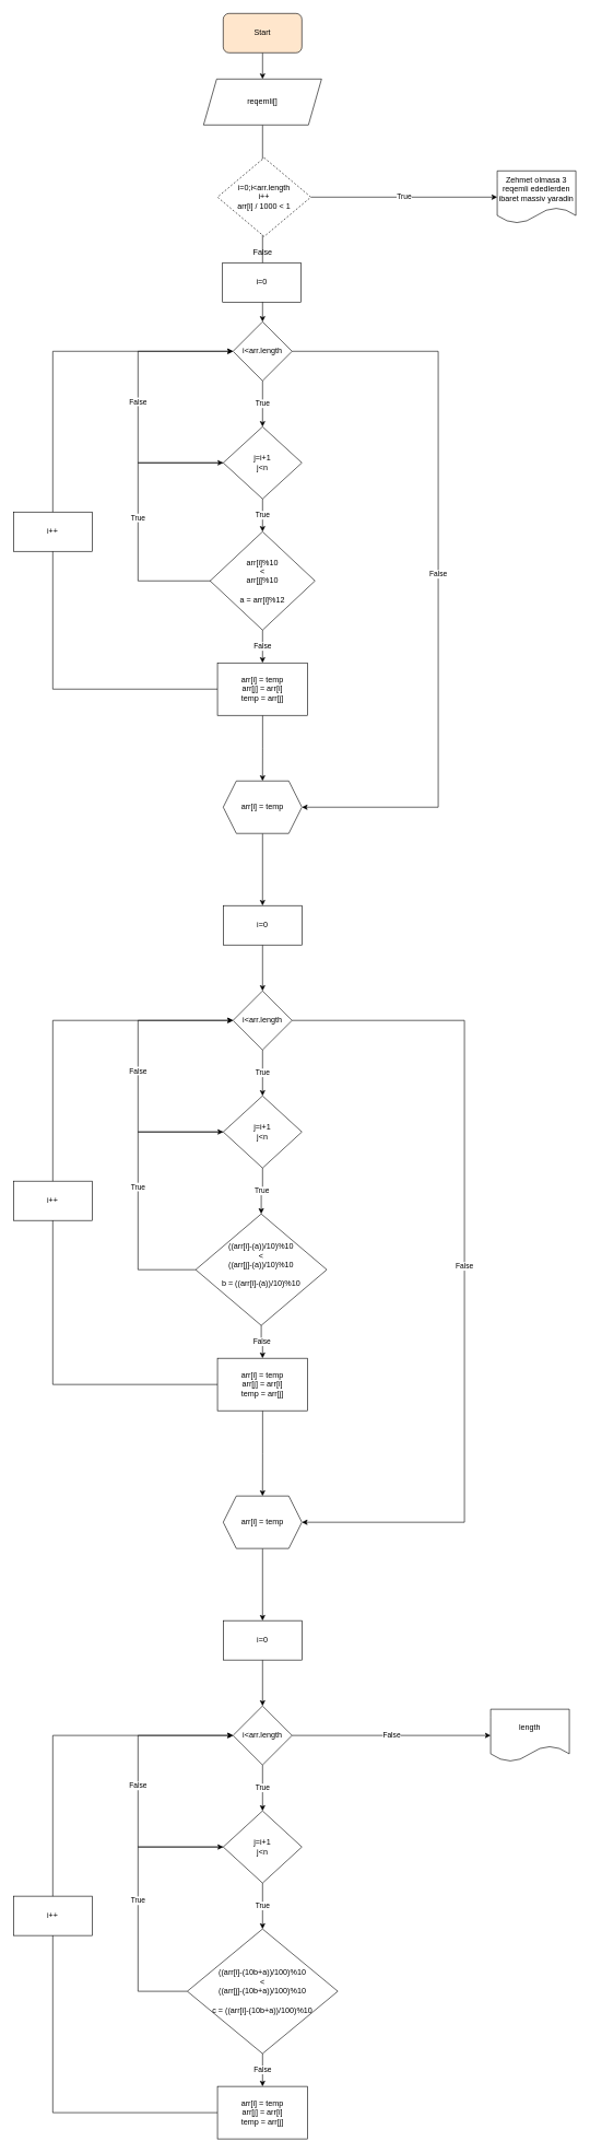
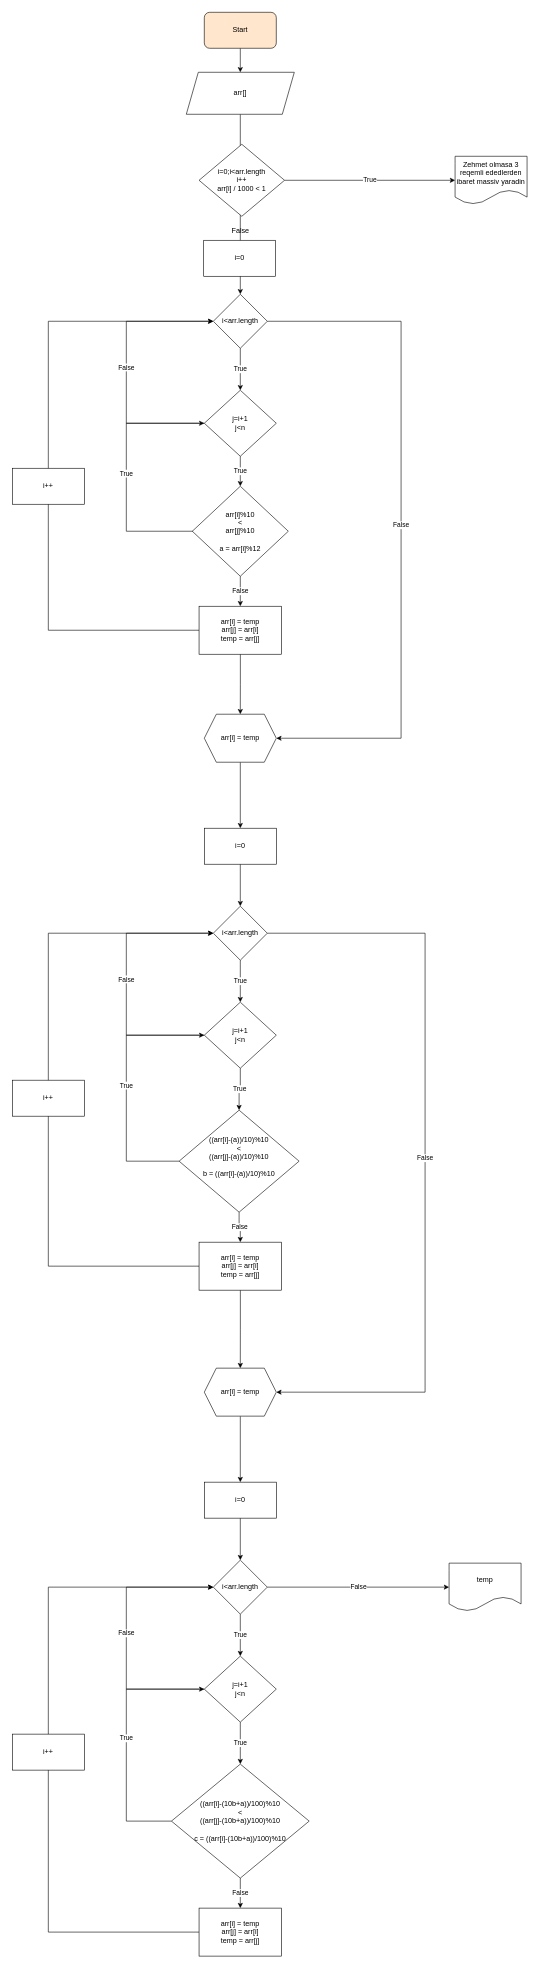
  <mxCell id="0" />
  <mxCell id="1" parent="0" />
  <mxCell id="2" value="" style="edgeStyle=orthogonalEdgeStyle;rounded=0;orthogonalLoop=1;jettySize=auto;html=1;" edge="1" parent="1" source="3" target="5"><mxGeometry relative="1" as="geometry" /></mxCell>
  <mxCell id="3" value="Start" style="rounded=1;whiteSpace=wrap;html=1;fillColor=#ffe6cc;" vertex="1" parent="1"><mxGeometry x="340" y="20" width="120" height="60" as="geometry" /></mxCell>
  <mxCell id="4" value="" style="edgeStyle=orthogonalEdgeStyle;rounded=0;orthogonalLoop=1;jettySize=auto;html=1;" edge="1" parent="1" source="5" target="8"><mxGeometry relative="1" as="geometry" /></mxCell>
- <mxCell id="5" value="reqemli[]" style="shape=parallelogram;perimeter=parallelogramPerimeter;whiteSpace=wrap;html=1;fixedSize=1;" vertex="1" parent="1"><mxGeometry x="310" y="120" width="180" height="70" as="geometry" /></mxCell>
+ <mxCell id="5" value="arr[]" style="shape=parallelogram;perimeter=parallelogramPerimeter;whiteSpace=wrap;html=1;fixedSize=1;" vertex="1" parent="1"><mxGeometry x="310" y="120" width="180" height="70" as="geometry" /></mxCell>
  <mxCell id="6" value="True" style="edgeStyle=orthogonalEdgeStyle;rounded=0;orthogonalLoop=1;jettySize=auto;html=1;" edge="1" parent="1" source="8" target="12"><mxGeometry relative="1" as="geometry" /></mxCell>
  <mxCell id="7" value="False" style="edgeStyle=orthogonalEdgeStyle;rounded=0;orthogonalLoop=1;jettySize=auto;html=1;entryX=1;entryY=0.5;entryDx=0;entryDy=0;" edge="1" parent="1" source="8" target="36"><mxGeometry relative="1" as="geometry"><Array as="points"><mxPoint x="668" y="535" /><mxPoint x="668" y="1230" /></Array></mxGeometry></mxCell>
  <mxCell id="8" value="i&amp;lt;arr.length" style="rhombus;whiteSpace=wrap;html=1;" vertex="1" parent="1"><mxGeometry x="355" y="490" width="90" height="90" as="geometry" /></mxCell>
  <mxCell id="9" value="i=0" style="rounded=0;whiteSpace=wrap;html=1;" vertex="1" parent="1"><mxGeometry x="339" y="400" width="120" height="60" as="geometry" /></mxCell>
  <mxCell id="10" value="False" style="edgeStyle=orthogonalEdgeStyle;rounded=0;orthogonalLoop=1;jettySize=auto;html=1;entryX=0;entryY=0.5;entryDx=0;entryDy=0;" edge="1" parent="1" source="12" target="8"><mxGeometry relative="1" as="geometry"><Array as="points"><mxPoint x="210" y="705" /><mxPoint x="210" y="535" /></Array></mxGeometry></mxCell>
  <mxCell id="11" value="True" style="edgeStyle=orthogonalEdgeStyle;rounded=0;orthogonalLoop=1;jettySize=auto;html=1;" edge="1" parent="1" source="12" target="15"><mxGeometry relative="1" as="geometry" /></mxCell>
  <mxCell id="12" value="j=i+1&lt;br&gt;j&amp;lt;n" style="rhombus;whiteSpace=wrap;html=1;" vertex="1" parent="1"><mxGeometry x="340" y="650" width="120" height="110" as="geometry" /></mxCell>
  <mxCell id="13" value="False" style="edgeStyle=orthogonalEdgeStyle;rounded=0;orthogonalLoop=1;jettySize=auto;html=1;entryX=0.5;entryY=0;entryDx=0;entryDy=0;" edge="1" parent="1" source="15" target="18"><mxGeometry relative="1" as="geometry"><mxPoint x="400" y="1000" as="targetPoint" /></mxGeometry></mxCell>
  <mxCell id="14" value="True" style="edgeStyle=orthogonalEdgeStyle;rounded=0;orthogonalLoop=1;jettySize=auto;html=1;entryX=0;entryY=0.5;entryDx=0;entryDy=0;exitX=0.05;exitY=0.5;exitDx=0;exitDy=0;exitPerimeter=0;" edge="1" parent="1" source="15" target="12"><mxGeometry relative="1" as="geometry"><Array as="points"><mxPoint x="210" y="885" /><mxPoint x="210" y="705" /></Array></mxGeometry></mxCell>
  <mxCell id="15" value="arr[i]%10&lt;br&gt;&amp;lt;&lt;br&gt;arr[j]%10&lt;br&gt;&lt;br&gt;a = arr[i]%12" style="rhombus;whiteSpace=wrap;html=1;" vertex="1" parent="1"><mxGeometry x="320" y="810" width="160" height="150" as="geometry" /></mxCell>
  <mxCell id="16" style="edgeStyle=orthogonalEdgeStyle;rounded=0;orthogonalLoop=1;jettySize=auto;html=1;entryX=0;entryY=0.5;entryDx=0;entryDy=0;" edge="1" parent="1" source="18" target="8"><mxGeometry relative="1" as="geometry"><Array as="points"><mxPoint x="80" y="1050" /><mxPoint x="80" y="535" /></Array></mxGeometry></mxCell>
  <mxCell id="17" value="" style="edgeStyle=orthogonalEdgeStyle;rounded=0;orthogonalLoop=1;jettySize=auto;html=1;" edge="1" parent="1" source="18"><mxGeometry relative="1" as="geometry"><mxPoint x="400" y="1190" as="targetPoint" /></mxGeometry></mxCell>
  <mxCell id="18" value="arr[i] = temp&lt;br&gt;arr[j] = arr[i]&lt;br&gt;temp = arr[j]" style="rounded=0;whiteSpace=wrap;html=1;" vertex="1" parent="1"><mxGeometry x="331.25" y="1010" width="137.5" height="80" as="geometry" /></mxCell>
  <mxCell id="19" value="i++" style="rounded=0;whiteSpace=wrap;html=1;" vertex="1" parent="1"><mxGeometry x="20" y="780" width="120" height="60" as="geometry" /></mxCell>
  <mxCell id="20" value="" style="edgeStyle=orthogonalEdgeStyle;rounded=0;orthogonalLoop=1;jettySize=auto;html=1;exitX=0.5;exitY=1;exitDx=0;exitDy=0;" edge="1" parent="1" source="36" target="25"><mxGeometry relative="1" as="geometry"><mxPoint x="400" y="1290" as="sourcePoint" /></mxGeometry></mxCell>
  <mxCell id="21" value="True" style="edgeStyle=orthogonalEdgeStyle;rounded=0;orthogonalLoop=1;jettySize=auto;html=1;" edge="1" parent="1" source="23" target="28"><mxGeometry relative="1" as="geometry" /></mxCell>
  <mxCell id="22" value="False" style="edgeStyle=orthogonalEdgeStyle;rounded=0;orthogonalLoop=1;jettySize=auto;html=1;entryX=1;entryY=0.5;entryDx=0;entryDy=0;" edge="1" parent="1" source="23" target="52"><mxGeometry relative="1" as="geometry"><Array as="points"><mxPoint x="708" y="1555" /><mxPoint x="708" y="2320" /></Array></mxGeometry></mxCell>
  <mxCell id="23" value="i&amp;lt;arr.length" style="rhombus;whiteSpace=wrap;html=1;" vertex="1" parent="1"><mxGeometry x="355" y="1510" width="90" height="90" as="geometry" /></mxCell>
  <mxCell id="24" value="" style="edgeStyle=orthogonalEdgeStyle;rounded=0;orthogonalLoop=1;jettySize=auto;html=1;" edge="1" parent="1" source="25" target="23"><mxGeometry relative="1" as="geometry" /></mxCell>
  <mxCell id="25" value="i=0" style="rounded=0;whiteSpace=wrap;html=1;" vertex="1" parent="1"><mxGeometry x="340" y="1380" width="120" height="60" as="geometry" /></mxCell>
  <mxCell id="26" value="False" style="edgeStyle=orthogonalEdgeStyle;rounded=0;orthogonalLoop=1;jettySize=auto;html=1;entryX=0;entryY=0.5;entryDx=0;entryDy=0;" edge="1" parent="1" source="28" target="23"><mxGeometry relative="1" as="geometry"><Array as="points"><mxPoint x="210" y="1725" /><mxPoint x="210" y="1555" /></Array></mxGeometry></mxCell>
  <mxCell id="27" value="True" style="edgeStyle=orthogonalEdgeStyle;rounded=0;orthogonalLoop=1;jettySize=auto;html=1;" edge="1" parent="1" source="28" target="31"><mxGeometry relative="1" as="geometry" /></mxCell>
  <mxCell id="28" value="j=i+1&lt;br&gt;j&amp;lt;n" style="rhombus;whiteSpace=wrap;html=1;" vertex="1" parent="1"><mxGeometry x="340" y="1670" width="120" height="110" as="geometry" /></mxCell>
  <mxCell id="29" value="False" style="edgeStyle=orthogonalEdgeStyle;rounded=0;orthogonalLoop=1;jettySize=auto;html=1;entryX=0.5;entryY=0;entryDx=0;entryDy=0;" edge="1" parent="1" source="31" target="34"><mxGeometry relative="1" as="geometry"><mxPoint x="400" y="2020" as="targetPoint" /></mxGeometry></mxCell>
  <mxCell id="30" value="True" style="edgeStyle=orthogonalEdgeStyle;rounded=0;orthogonalLoop=1;jettySize=auto;html=1;entryX=0;entryY=0.5;entryDx=0;entryDy=0;exitX=0;exitY=0.5;exitDx=0;exitDy=0;" edge="1" parent="1" source="31" target="28"><mxGeometry relative="1" as="geometry"><Array as="points"><mxPoint x="210" y="1935" /><mxPoint x="210" y="1725" /></Array></mxGeometry></mxCell>
  <mxCell id="31" value="((arr[i]-(a))/10)%10&lt;br&gt;&amp;lt;&lt;br&gt;((arr[j]-(a))/10)%10&lt;br&gt;&lt;br&gt;b = ((arr[i]-(a))/10)%10&lt;br&gt;&amp;nbsp;" style="rhombus;whiteSpace=wrap;html=1;" vertex="1" parent="1"><mxGeometry x="298" y="1850" width="200" height="170" as="geometry" /></mxCell>
  <mxCell id="32" style="edgeStyle=orthogonalEdgeStyle;rounded=0;orthogonalLoop=1;jettySize=auto;html=1;entryX=0;entryY=0.5;entryDx=0;entryDy=0;exitX=0;exitY=0.5;exitDx=0;exitDy=0;" edge="1" parent="1" source="34" target="23"><mxGeometry relative="1" as="geometry"><Array as="points"><mxPoint x="80" y="2110" /><mxPoint x="80" y="1555" /></Array></mxGeometry></mxCell>
  <mxCell id="33" style="edgeStyle=orthogonalEdgeStyle;rounded=0;orthogonalLoop=1;jettySize=auto;html=1;entryX=0.5;entryY=0;entryDx=0;entryDy=0;" edge="1" parent="1" source="34" target="52"><mxGeometry relative="1" as="geometry" /></mxCell>
  <mxCell id="34" value="arr[i] = temp&lt;br&gt;arr[j] = arr[i]&lt;br&gt;temp = arr[j]" style="rounded=0;whiteSpace=wrap;html=1;" vertex="1" parent="1"><mxGeometry x="331.25" y="2070" width="137.5" height="80" as="geometry" /></mxCell>
  <mxCell id="35" value="i++" style="rounded=0;whiteSpace=wrap;html=1;" vertex="1" parent="1"><mxGeometry x="20" y="1800" width="120" height="60" as="geometry" /></mxCell>
  <mxCell id="36" value="arr[i] = temp" style="shape=hexagon;perimeter=hexagonPerimeter2;whiteSpace=wrap;html=1;fixedSize=1;" vertex="1" parent="1"><mxGeometry x="340" y="1190" width="120" height="80" as="geometry" /></mxCell>
  <mxCell id="37" value="" style="edgeStyle=orthogonalEdgeStyle;rounded=0;orthogonalLoop=1;jettySize=auto;html=1;exitX=0.5;exitY=1;exitDx=0;exitDy=0;" edge="1" parent="1" source="52" target="42"><mxGeometry relative="1" as="geometry"><mxPoint x="400" y="2380" as="sourcePoint" /></mxGeometry></mxCell>
  <mxCell id="38" value="True" style="edgeStyle=orthogonalEdgeStyle;rounded=0;orthogonalLoop=1;jettySize=auto;html=1;" edge="1" parent="1" source="40" target="45"><mxGeometry relative="1" as="geometry" /></mxCell>
  <mxCell id="39" value="False" style="edgeStyle=orthogonalEdgeStyle;rounded=0;orthogonalLoop=1;jettySize=auto;html=1;entryX=0;entryY=0.5;entryDx=0;entryDy=0;" edge="1" parent="1" source="40" target="53"><mxGeometry relative="1" as="geometry" /></mxCell>
  <mxCell id="40" value="i&amp;lt;arr.length" style="rhombus;whiteSpace=wrap;html=1;" vertex="1" parent="1"><mxGeometry x="355" y="2600" width="90" height="90" as="geometry" /></mxCell>
  <mxCell id="41" value="" style="edgeStyle=orthogonalEdgeStyle;rounded=0;orthogonalLoop=1;jettySize=auto;html=1;" edge="1" parent="1" source="42" target="40"><mxGeometry relative="1" as="geometry" /></mxCell>
  <mxCell id="42" value="i=0" style="rounded=0;whiteSpace=wrap;html=1;" vertex="1" parent="1"><mxGeometry x="340" y="2470" width="120" height="60" as="geometry" /></mxCell>
  <mxCell id="43" value="False" style="edgeStyle=orthogonalEdgeStyle;rounded=0;orthogonalLoop=1;jettySize=auto;html=1;entryX=0;entryY=0.5;entryDx=0;entryDy=0;" edge="1" parent="1" source="45" target="40"><mxGeometry relative="1" as="geometry"><Array as="points"><mxPoint x="210" y="2815" /><mxPoint x="210" y="2645" /></Array></mxGeometry></mxCell>
  <mxCell id="44" value="True" style="edgeStyle=orthogonalEdgeStyle;rounded=0;orthogonalLoop=1;jettySize=auto;html=1;" edge="1" parent="1" source="45" target="48"><mxGeometry relative="1" as="geometry" /></mxCell>
  <mxCell id="45" value="j=i+1&lt;br&gt;j&amp;lt;n" style="rhombus;whiteSpace=wrap;html=1;" vertex="1" parent="1"><mxGeometry x="340" y="2760" width="120" height="110" as="geometry" /></mxCell>
  <mxCell id="46" value="False" style="edgeStyle=orthogonalEdgeStyle;rounded=0;orthogonalLoop=1;jettySize=auto;html=1;entryX=0.5;entryY=0;entryDx=0;entryDy=0;" edge="1" parent="1" source="48" target="50"><mxGeometry relative="1" as="geometry"><mxPoint x="400" y="3110" as="targetPoint" /></mxGeometry></mxCell>
  <mxCell id="47" value="True" style="edgeStyle=orthogonalEdgeStyle;rounded=0;orthogonalLoop=1;jettySize=auto;html=1;entryX=0;entryY=0.5;entryDx=0;entryDy=0;exitX=0;exitY=0.5;exitDx=0;exitDy=0;" edge="1" parent="1" source="48" target="45"><mxGeometry relative="1" as="geometry"><Array as="points"><mxPoint x="210" y="3035" /><mxPoint x="210" y="2815" /></Array></mxGeometry></mxCell>
  <mxCell id="48" value="((arr[i]-(10b+a))/100)%10&lt;br&gt;&amp;lt;&lt;br&gt;((arr[j]-(10b+a))/100)%10&lt;br&gt;&lt;br&gt;c = ((arr[i]-(10b+a))/100)%10" style="rhombus;whiteSpace=wrap;html=1;" vertex="1" parent="1"><mxGeometry x="285.19" y="2940" width="229.62" height="190" as="geometry" /></mxCell>
  <mxCell id="49" style="edgeStyle=orthogonalEdgeStyle;rounded=0;orthogonalLoop=1;jettySize=auto;html=1;entryX=0;entryY=0.5;entryDx=0;entryDy=0;exitX=0;exitY=0.5;exitDx=0;exitDy=0;" edge="1" parent="1" source="50" target="40"><mxGeometry relative="1" as="geometry"><Array as="points"><mxPoint x="80" y="3220" /><mxPoint x="80" y="2645" /></Array></mxGeometry></mxCell>
  <mxCell id="50" value="arr[i] = temp&lt;br&gt;arr[j] = arr[i]&lt;br&gt;temp = arr[j]" style="rounded=0;whiteSpace=wrap;html=1;" vertex="1" parent="1"><mxGeometry x="331.25" y="3180" width="137.5" height="80" as="geometry" /></mxCell>
  <mxCell id="51" value="i++" style="rounded=0;whiteSpace=wrap;html=1;" vertex="1" parent="1"><mxGeometry x="20" y="2890" width="120" height="60" as="geometry" /></mxCell>
  <mxCell id="52" value="arr[i] = temp" style="shape=hexagon;perimeter=hexagonPerimeter2;whiteSpace=wrap;html=1;fixedSize=1;" vertex="1" parent="1"><mxGeometry x="340" y="2280" width="120" height="80" as="geometry" /></mxCell>
- <mxCell id="53" value="length" style="shape=document;whiteSpace=wrap;html=1;boundedLbl=1;" vertex="1" parent="1"><mxGeometry x="748" y="2605" width="120" height="80" as="geometry" /></mxCell>
+ <mxCell id="53" value="temp" style="shape=document;whiteSpace=wrap;html=1;boundedLbl=1;" vertex="1" parent="1"><mxGeometry x="748" y="2605" width="120" height="80" as="geometry" /></mxCell>
  <mxCell id="54" value="True" style="edgeStyle=orthogonalEdgeStyle;rounded=0;orthogonalLoop=1;jettySize=auto;html=1;entryX=0;entryY=0.5;entryDx=0;entryDy=0;" edge="1" parent="1" source="55" target="57"><mxGeometry relative="1" as="geometry" /></mxCell>
- <mxCell id="55" value="i=0;i&amp;lt;arr.length&lt;br&gt;i++&lt;br&gt;arr[i] / 1000 &amp;lt; 1" style="rhombus;whiteSpace=wrap;html=1;dashed=1;" vertex="1" parent="1"><mxGeometry x="331.25" y="240" width="142.5" height="120" as="geometry" /></mxCell>
+ <mxCell id="55" value="i=0;i&amp;lt;arr.length&lt;br&gt;i++&lt;br&gt;arr[i] / 1000 &amp;lt; 1" style="rhombus;whiteSpace=wrap;html=1;" vertex="1" parent="1"><mxGeometry x="331.25" y="240" width="142.5" height="120" as="geometry" /></mxCell>
  <mxCell id="56" value="False" style="text;html=1;align=center;verticalAlign=middle;resizable=0;points=[];autosize=1;strokeColor=none;fillColor=none;" vertex="1" parent="1"><mxGeometry x="375" y="370" width="50" height="30" as="geometry" /></mxCell>
  <mxCell id="57" value="Zehmet olmasa 3 reqemli ededlerden ibaret massiv yaradin" style="shape=document;whiteSpace=wrap;html=1;boundedLbl=1;" vertex="1" parent="1"><mxGeometry x="758" y="260" width="120" height="80" as="geometry" /></mxCell>
